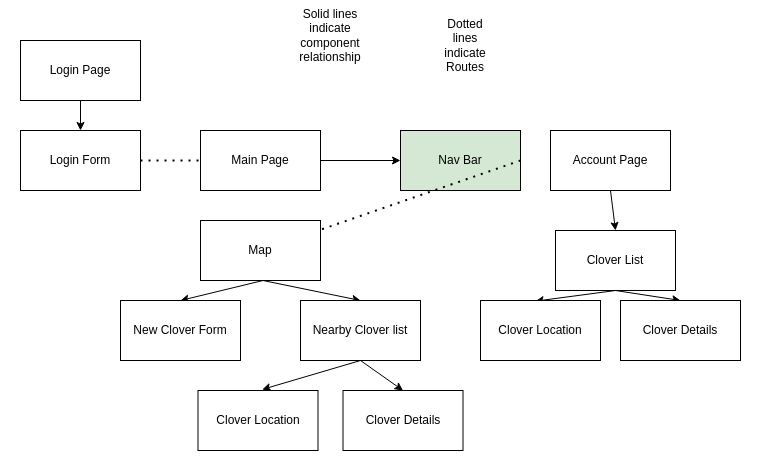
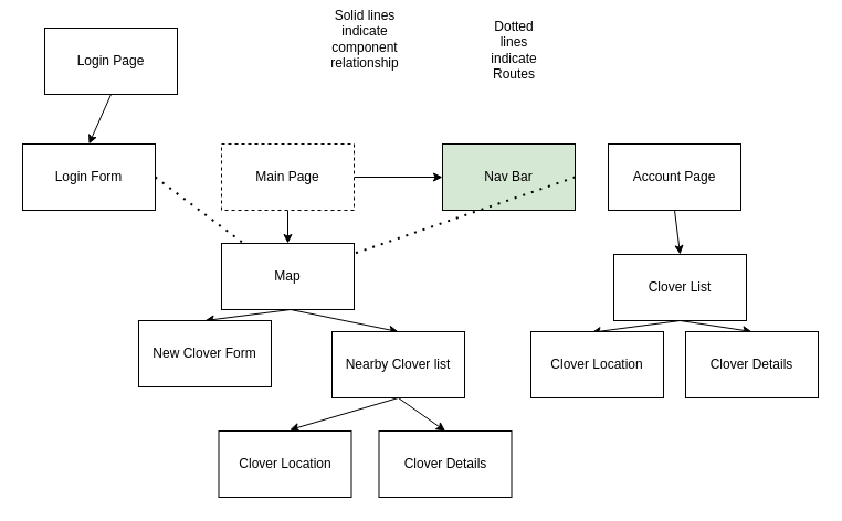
  <mxCell id="0" />
  <mxCell id="1" parent="0" />
  <mxCell id="2" style="edgeStyle=none;html=1;exitX=0.5;exitY=1;exitDx=0;exitDy=0;entryX=0.5;entryY=0;entryDx=0;entryDy=0;" edge="1" parent="1" source="3" target="4"><mxGeometry relative="1" as="geometry" /></mxCell>
- <mxCell id="3" value="Login Page" style="rounded=0;whiteSpace=wrap;html=1;" vertex="1" parent="1"><mxGeometry x="20" y="40" width="120" height="60" as="geometry" /></mxCell>
+ <mxCell id="3" value="Login Page" style="rounded=0;whiteSpace=wrap;html=1;" vertex="1" parent="1"><mxGeometry x="40" y="25" width="120" height="60" as="geometry" /></mxCell>
  <mxCell id="4" value="Login Form" style="rounded=0;whiteSpace=wrap;html=1;" vertex="1" parent="1"><mxGeometry x="20" y="130" width="120" height="60" as="geometry" /></mxCell>
+ <mxCell id="5" style="edgeStyle=none;html=1;exitX=0.5;exitY=1;exitDx=0;exitDy=0;entryX=0.5;entryY=0;entryDx=0;entryDy=0;" edge="1" parent="1" source="7" target="11"><mxGeometry relative="1" as="geometry" /></mxCell>
  <mxCell id="6" style="edgeStyle=none;html=1;exitX=1;exitY=0.5;exitDx=0;exitDy=0;entryX=0;entryY=0.5;entryDx=0;entryDy=0;" edge="1" parent="1" source="7" target="12"><mxGeometry relative="1" as="geometry" /></mxCell>
- <mxCell id="7" value="Main Page" style="rounded=0;whiteSpace=wrap;html=1;" vertex="1" parent="1"><mxGeometry x="200" y="130" width="120" height="60" as="geometry" /></mxCell>
- <mxCell id="8" value="" style="endArrow=none;dashed=1;html=1;dashPattern=1 3;strokeWidth=2;exitX=1;exitY=0.5;exitDx=0;exitDy=0;entryX=0;entryY=0.5;entryDx=0;entryDy=0;" edge="1" parent="1" source="4" target="7"><mxGeometry width="50" height="50" relative="1" as="geometry"><mxPoint x="290" y="220" as="sourcePoint" /><mxPoint x="180" y="160" as="targetPoint" /></mxGeometry></mxCell>
+ <mxCell id="7" value="Main Page" style="rounded=0;whiteSpace=wrap;html=1;dashed=1;" vertex="1" parent="1"><mxGeometry x="200" y="130" width="120" height="60" as="geometry" /></mxCell>
+ <mxCell id="8" value="" style="endArrow=none;dashed=1;html=1;dashPattern=1 3;strokeWidth=2;exitX=1;exitY=0.5;exitDx=0;exitDy=0;" edge="1" parent="1" source="4" target="11"><mxGeometry width="50" height="50" relative="1" as="geometry"><mxPoint x="290" y="220" as="sourcePoint" /><mxPoint x="180" y="160" as="targetPoint" /></mxGeometry></mxCell>
  <mxCell id="9" style="edgeStyle=none;html=1;exitX=0.5;exitY=1;exitDx=0;exitDy=0;entryX=0.5;entryY=0;entryDx=0;entryDy=0;" edge="1" parent="1" target="21"><mxGeometry relative="1" as="geometry"><mxPoint x="262.5" y="280" as="sourcePoint" /></mxGeometry></mxCell>
  <mxCell id="10" style="edgeStyle=none;html=1;exitX=0.5;exitY=1;exitDx=0;exitDy=0;entryX=0.5;entryY=0;entryDx=0;entryDy=0;" edge="1" parent="1" target="24"><mxGeometry relative="1" as="geometry"><mxPoint x="262.5" y="280" as="sourcePoint" /></mxGeometry></mxCell>
  <mxCell id="11" value="Map" style="rounded=0;whiteSpace=wrap;html=1;" vertex="1" parent="1"><mxGeometry x="200" y="220" width="120" height="60" as="geometry" /></mxCell>
  <mxCell id="12" value="Nav Bar" style="rounded=0;whiteSpace=wrap;html=1;fillColor=#d5e8d4;" vertex="1" parent="1"><mxGeometry x="400" y="130" width="120" height="60" as="geometry" /></mxCell>
  <mxCell id="13" style="edgeStyle=none;html=1;exitX=0.5;exitY=1;exitDx=0;exitDy=0;entryX=0.5;entryY=0;entryDx=0;entryDy=0;" edge="1" parent="1" source="14" target="18"><mxGeometry relative="1" as="geometry"><mxPoint x="610" y="210" as="sourcePoint" /></mxGeometry></mxCell>
  <mxCell id="14" value="Account Page" style="rounded=0;whiteSpace=wrap;html=1;" vertex="1" parent="1"><mxGeometry x="550" y="130" width="120" height="60" as="geometry" /></mxCell>
  <mxCell id="15" value="" style="endArrow=none;dashed=1;html=1;dashPattern=1 3;strokeWidth=2;exitX=1;exitY=0.5;exitDx=0;exitDy=0;" edge="1" parent="1" source="12" target="11"><mxGeometry width="50" height="50" relative="1" as="geometry"><mxPoint x="640" y="160" as="sourcePoint" /><mxPoint x="690" y="110" as="targetPoint" /></mxGeometry></mxCell>
  <mxCell id="16" style="edgeStyle=none;html=1;exitX=0.5;exitY=1;exitDx=0;exitDy=0;entryX=0.458;entryY=0.011;entryDx=0;entryDy=0;entryPerimeter=0;" edge="1" parent="1" source="18" target="19"><mxGeometry relative="1" as="geometry" /></mxCell>
  <mxCell id="17" style="edgeStyle=none;html=1;exitX=0.5;exitY=1;exitDx=0;exitDy=0;entryX=0.5;entryY=0;entryDx=0;entryDy=0;" edge="1" parent="1" source="18" target="20"><mxGeometry relative="1" as="geometry" /></mxCell>
  <mxCell id="18" value="Clover List" style="rounded=0;whiteSpace=wrap;html=1;" vertex="1" parent="1"><mxGeometry x="555" y="230" width="120" height="60" as="geometry" /></mxCell>
  <mxCell id="19" value="Clover Location" style="rounded=0;whiteSpace=wrap;html=1;" vertex="1" parent="1"><mxGeometry x="480" y="300" width="120" height="60" as="geometry" /></mxCell>
  <mxCell id="20" value="Clover Details" style="rounded=0;whiteSpace=wrap;html=1;" vertex="1" parent="1"><mxGeometry x="620" y="300" width="120" height="60" as="geometry" /></mxCell>
- <mxCell id="21" value="New Clover Form" style="rounded=0;whiteSpace=wrap;html=1;" vertex="1" parent="1"><mxGeometry x="120" y="300" width="120" height="60" as="geometry" /></mxCell>
+ <mxCell id="21" value="New Clover Form" style="rounded=0;whiteSpace=wrap;html=1;" vertex="1" parent="1"><mxGeometry x="125" y="290" width="120" height="60" as="geometry" /></mxCell>
  <mxCell id="22" style="edgeStyle=none;html=1;exitX=0.5;exitY=1;exitDx=0;exitDy=0;entryX=0.535;entryY=-0.017;entryDx=0;entryDy=0;entryPerimeter=0;" edge="1" parent="1" source="24" target="25"><mxGeometry relative="1" as="geometry" /></mxCell>
  <mxCell id="23" style="edgeStyle=none;html=1;exitX=0.5;exitY=1;exitDx=0;exitDy=0;entryX=0.5;entryY=0;entryDx=0;entryDy=0;" edge="1" parent="1" source="24" target="26"><mxGeometry relative="1" as="geometry" /></mxCell>
  <mxCell id="24" value="Nearby Clover list" style="rounded=0;whiteSpace=wrap;html=1;" vertex="1" parent="1"><mxGeometry x="300" y="300" width="120" height="60" as="geometry" /></mxCell>
  <mxCell id="25" value="Clover Location" style="rounded=0;whiteSpace=wrap;html=1;" vertex="1" parent="1"><mxGeometry x="197.5" y="390" width="120" height="60" as="geometry" /></mxCell>
  <mxCell id="26" value="Clover Details" style="rounded=0;whiteSpace=wrap;html=1;" vertex="1" parent="1"><mxGeometry x="342.5" y="390" width="120" height="60" as="geometry" /></mxCell>
  <mxCell id="27" value="Dotted lines indicate Routes" style="text;html=1;strokeColor=none;fillColor=none;align=center;verticalAlign=middle;whiteSpace=wrap;rounded=0;" vertex="1" parent="1"><mxGeometry x="435" y="30" width="60" height="30" as="geometry" /></mxCell>
  <mxCell id="28" value="Solid lines indicate component relationship" style="text;html=1;strokeColor=none;fillColor=none;align=center;verticalAlign=middle;whiteSpace=wrap;rounded=0;" vertex="1" parent="1"><mxGeometry x="300" y="20" width="60" height="30" as="geometry" /></mxCell>
